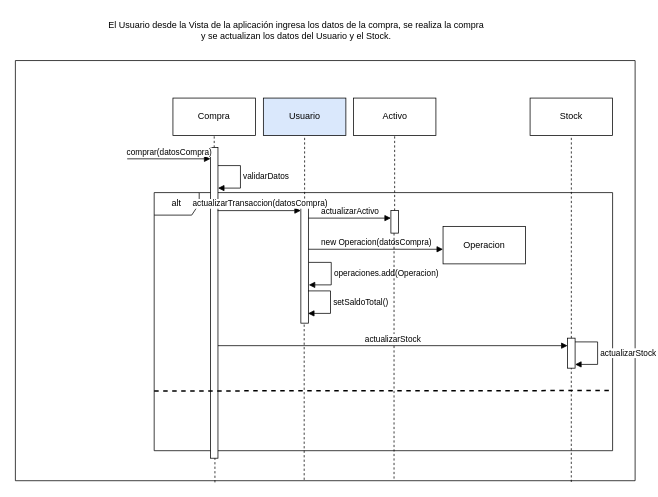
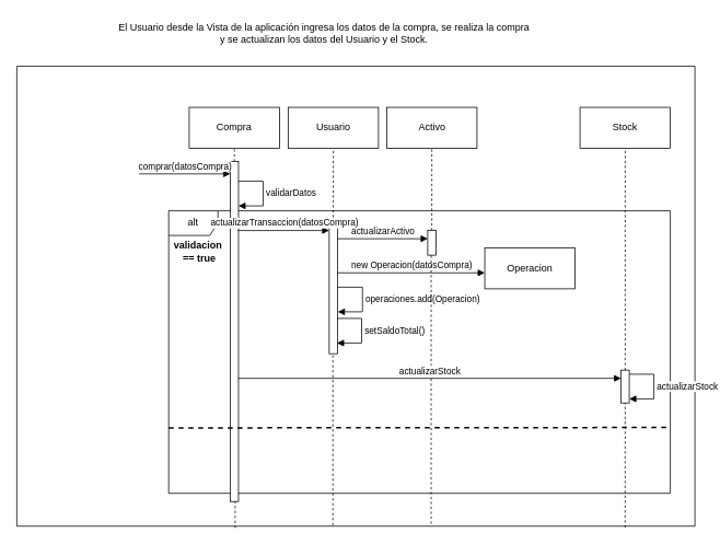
  <mxCell id="0" />
  <mxCell id="1" parent="0" />
  <mxCell id="2" value="alt" style="shape=umlFrame;whiteSpace=wrap;html=1;pointerEvents=0;" parent="1" vertex="1"><mxGeometry x="205" y="256" width="611" height="344" as="geometry" /></mxCell>
  <mxCell id="3" value="" style="endArrow=none;dashed=1;html=1;rounded=0;entryX=0.5;entryY=1;entryDx=0;entryDy=0;" parent="1" source="21" target="8" edge="1"><mxGeometry width="50" height="50" relative="1" as="geometry"><mxPoint x="284.52" y="196" as="sourcePoint" /><mxPoint x="285" y="180" as="targetPoint" /></mxGeometry></mxCell>
  <mxCell id="4" value="" style="endArrow=none;dashed=1;html=1;rounded=0;entryX=0.5;entryY=1;entryDx=0;entryDy=0;" parent="1" source="11" target="9" edge="1"><mxGeometry width="50" height="50" relative="1" as="geometry"><mxPoint x="404.62" y="206" as="sourcePoint" /><mxPoint x="404.62" y="156" as="targetPoint" /></mxGeometry></mxCell>
  <mxCell id="5" value="" style="endArrow=none;dashed=1;html=1;rounded=0;entryX=0.5;entryY=1;entryDx=0;entryDy=0;" parent="1" source="18" target="10" edge="1"><mxGeometry width="50" height="50" relative="1" as="geometry"><mxPoint x="529.73" y="286" as="sourcePoint" /><mxPoint x="529.73" y="146" as="targetPoint" /></mxGeometry></mxCell>
  <mxCell id="6" value="" style="endArrow=none;dashed=1;html=1;rounded=0;exitX=0.466;exitY=0.998;exitDx=0;exitDy=0;exitPerimeter=0;" parent="1" source="16" target="11" edge="1"><mxGeometry width="50" height="50" relative="1" as="geometry"><mxPoint x="406" y="640" as="sourcePoint" /><mxPoint x="404.62" y="416" as="targetPoint" /></mxGeometry></mxCell>
+ <mxCell id="7" value="&lt;b&gt;validacion&amp;nbsp; == true&lt;/b&gt;" style="text;html=1;align=center;verticalAlign=middle;whiteSpace=wrap;rounded=0;" parent="1" vertex="1"><mxGeometry x="205" y="291" width="75" height="30" as="geometry" /></mxCell>
  <mxCell id="8" value="Compra" style="html=1;whiteSpace=wrap;" parent="1" vertex="1"><mxGeometry x="230" y="130" width="110" height="50" as="geometry" /></mxCell>
- <mxCell id="9" value="Usuario" style="html=1;whiteSpace=wrap;fillColor=#dae8fc;" parent="1" vertex="1"><mxGeometry x="350.5" y="130" width="110" height="50" as="geometry" /></mxCell>
+ <mxCell id="9" value="Usuario" style="html=1;whiteSpace=wrap;" parent="1" vertex="1"><mxGeometry x="350.5" y="130" width="110" height="50" as="geometry" /></mxCell>
  <mxCell id="10" value="Activo" style="html=1;whiteSpace=wrap;" parent="1" vertex="1"><mxGeometry x="470.5" y="130" width="110" height="50" as="geometry" /></mxCell>
  <mxCell id="11" value="" style="html=1;points=[[0,0,0,0,5],[0,1,0,0,-5],[1,0,0,0,5],[1,1,0,0,-5]];perimeter=orthogonalPerimeter;outlineConnect=0;targetShapes=umlLifeline;portConstraint=eastwest;newEdgeStyle={&quot;curved&quot;:0,&quot;rounded&quot;:0};" parent="1" vertex="1"><mxGeometry x="400.5" y="270" width="10" height="160" as="geometry" /></mxCell>
  <mxCell id="12" value="El Usuario desde la Vista de la aplicación ingresa los datos de la compra, se realiza la compra&lt;div&gt;y se actuali&lt;span style=&quot;background-color: initial;&quot;&gt;zan los datos del Usuario y el Stock.&lt;/span&gt;&lt;/div&gt;" style="text;html=1;align=center;verticalAlign=middle;resizable=0;points=[];autosize=1;strokeColor=none;fillColor=none;" parent="1" vertex="1"><mxGeometry x="134" y="20" width="520" height="40" as="geometry" /></mxCell>
  <mxCell id="13" value="operaciones.add(Operacion)" style="html=1;align=left;spacingLeft=2;endArrow=block;rounded=0;edgeStyle=orthogonalEdgeStyle;curved=0;rounded=0;" parent="1" edge="1"><mxGeometry relative="1" as="geometry"><mxPoint x="411" y="349" as="sourcePoint" /><Array as="points"><mxPoint x="441" y="349" /><mxPoint x="441" y="379" /></Array><mxPoint x="411" y="379" as="targetPoint" /><mxPoint as="offset" /></mxGeometry></mxCell>
  <mxCell id="14" value="setSaldoTotal()" style="html=1;align=left;spacingLeft=2;endArrow=block;rounded=0;edgeStyle=orthogonalEdgeStyle;curved=0;rounded=0;" parent="1" edge="1"><mxGeometry relative="1" as="geometry"><mxPoint x="410" y="387" as="sourcePoint" /><Array as="points"><mxPoint x="440" y="387" /><mxPoint x="440" y="417" /></Array><mxPoint x="410" y="417" as="targetPoint" /></mxGeometry></mxCell>
  <mxCell id="15" value="new Operacion(datosCompra)" style="html=1;verticalAlign=bottom;endArrow=block;curved=0;rounded=0;" parent="1" source="11" target="24" edge="1"><mxGeometry width="80" relative="1" as="geometry"><mxPoint x="410.5" y="334.58" as="sourcePoint" /><mxPoint x="590" y="331" as="targetPoint" /></mxGeometry></mxCell>
  <mxCell id="16" value="" style="swimlane;startSize=0;container=0;" parent="1" vertex="1"><mxGeometry y="80" width="826" height="560" as="geometry" x="20" /></mxCell>
  <mxCell id="17" value="actualizarActivo" style="html=1;verticalAlign=bottom;endArrow=block;curved=0;rounded=0;" parent="16" edge="1"><mxGeometry width="80" relative="1" as="geometry"><mxPoint x="390.5" y="210.0" as="sourcePoint" /><mxPoint x="500.5" y="210.0" as="targetPoint" /></mxGeometry></mxCell>
  <mxCell id="18" value="" style="html=1;points=[[0,0,0,0,5],[0,1,0,0,-5],[1,0,0,0,5],[1,1,0,0,-5]];perimeter=orthogonalPerimeter;outlineConnect=0;targetShapes=umlLifeline;portConstraint=eastwest;newEdgeStyle={&quot;curved&quot;:0,&quot;rounded&quot;:0};" parent="16" vertex="1"><mxGeometry x="500.5" y="200" width="10" height="30" as="geometry" /></mxCell>
  <mxCell id="19" value="" style="endArrow=none;dashed=1;html=1;rounded=0;exitX=0.611;exitY=0.995;exitDx=0;exitDy=0;exitPerimeter=0;" parent="16" source="16" target="18" edge="1"><mxGeometry width="50" height="50" relative="1" as="geometry"><mxPoint x="505.12" y="566" as="sourcePoint" /><mxPoint x="505.12" y="346" as="targetPoint" /></mxGeometry></mxCell>
  <mxCell id="20" value="validarDatos" style="html=1;align=left;spacingLeft=2;endArrow=block;rounded=0;edgeStyle=orthogonalEdgeStyle;curved=0;rounded=0;" parent="16" target="21" edge="1"><mxGeometry relative="1" as="geometry"><mxPoint x="270" y="140" as="sourcePoint" /><Array as="points"><mxPoint x="300" y="140" /><mxPoint x="300" y="170" /></Array><mxPoint x="275" y="170" as="targetPoint" /></mxGeometry></mxCell>
  <mxCell id="21" value="" style="html=1;points=[[0,0,0,0,5],[0,1,0,0,-5],[1,0,0,0,5],[1,1,0,0,-5]];perimeter=orthogonalPerimeter;outlineConnect=0;targetShapes=umlLifeline;portConstraint=eastwest;newEdgeStyle={&quot;curved&quot;:0,&quot;rounded&quot;:0};" parent="16" vertex="1"><mxGeometry x="260" y="116" width="10" height="414" as="geometry" /></mxCell>
  <mxCell id="22" value="" style="endArrow=none;dashed=1;html=1;rounded=0;exitX=0.322;exitY=1.004;exitDx=0;exitDy=0;exitPerimeter=0;" parent="16" source="16" target="21" edge="1"><mxGeometry width="50" height="50" relative="1" as="geometry"><mxPoint x="263.62" y="703" as="sourcePoint" /><mxPoint x="263.62" y="483" as="targetPoint" /></mxGeometry></mxCell>
  <mxCell id="23" value="" style="endArrow=none;dashed=1;html=1;strokeWidth=2;rounded=0;exitX=-0.001;exitY=0.666;exitDx=0;exitDy=0;exitPerimeter=0;entryX=1;entryY=0.767;entryDx=0;entryDy=0;entryPerimeter=0;" parent="16" target="2" edge="1"><mxGeometry width="50" height="50" relative="1" as="geometry"><mxPoint x="184.995" y="440.36" as="sourcePoint" /><mxPoint x="699.99" y="440" as="targetPoint" /></mxGeometry></mxCell>
  <mxCell id="24" value="Operacion" style="html=1;whiteSpace=wrap;" parent="16" vertex="1"><mxGeometry x="570" y="221" width="110" height="50" as="geometry" /></mxCell>
  <mxCell id="25" value="actualizarStock" style="html=1;verticalAlign=bottom;endArrow=block;curved=0;rounded=0;" parent="16" target="27" edge="1"><mxGeometry width="80" relative="1" as="geometry"><mxPoint x="270" y="380.0" as="sourcePoint" /><mxPoint x="620.0" y="380.0" as="targetPoint" /></mxGeometry></mxCell>
  <mxCell id="26" value="Stock" style="html=1;whiteSpace=wrap;" parent="16" vertex="1"><mxGeometry x="686" y="50" width="110" height="50" as="geometry" /></mxCell>
  <mxCell id="27" value="" style="html=1;points=[[0,0,0,0,5],[0,1,0,0,-5],[1,0,0,0,5],[1,1,0,0,-5]];perimeter=orthogonalPerimeter;outlineConnect=0;targetShapes=umlLifeline;portConstraint=eastwest;newEdgeStyle={&quot;curved&quot;:0,&quot;rounded&quot;:0};" parent="16" vertex="1"><mxGeometry x="736" y="370" width="10" height="40" as="geometry" /></mxCell>
  <mxCell id="28" value="" style="endArrow=none;dashed=1;html=1;rounded=0;" parent="16" source="27" target="26" edge="1"><mxGeometry width="50" height="50" relative="1" as="geometry"><mxPoint x="686" y="290" as="sourcePoint" /><mxPoint x="686" y="140" as="targetPoint" /></mxGeometry></mxCell>
  <mxCell id="29" value="" style="endArrow=none;dashed=1;html=1;rounded=0;exitX=0.897;exitY=1.003;exitDx=0;exitDy=0;exitPerimeter=0;" parent="16" source="16" target="27" edge="1"><mxGeometry width="50" height="50" relative="1" as="geometry"><mxPoint x="736" y="540" as="sourcePoint" /><mxPoint x="736" y="270" as="targetPoint" /></mxGeometry></mxCell>
  <mxCell id="30" value="actualizarStock" style="html=1;align=left;spacingLeft=2;endArrow=block;rounded=0;edgeStyle=orthogonalEdgeStyle;curved=0;rounded=0;" parent="16" edge="1"><mxGeometry relative="1" as="geometry"><mxPoint x="746" y="374.99" as="sourcePoint" /><Array as="points"><mxPoint x="776" y="374.99" /><mxPoint x="776" y="404.99" /></Array><mxPoint x="746" y="404.99" as="targetPoint" /></mxGeometry></mxCell>
  <mxCell id="31" value="actualizarTransaccion(datosCompra)" style="html=1;verticalAlign=bottom;endArrow=block;curved=0;rounded=0;" parent="16" edge="1"><mxGeometry width="80" relative="1" as="geometry"><mxPoint x="269.5" y="200" as="sourcePoint" /><mxPoint x="380.5" y="200" as="targetPoint" /></mxGeometry></mxCell>
  <mxCell id="32" value="comprar(datosCompra)" style="html=1;verticalAlign=bottom;endArrow=block;curved=0;rounded=0;" edge="1" parent="16"><mxGeometry width="80" relative="1" as="geometry"><mxPoint x="149" y="131" as="sourcePoint" /><mxPoint x="260" y="131" as="targetPoint" /></mxGeometry></mxCell>
